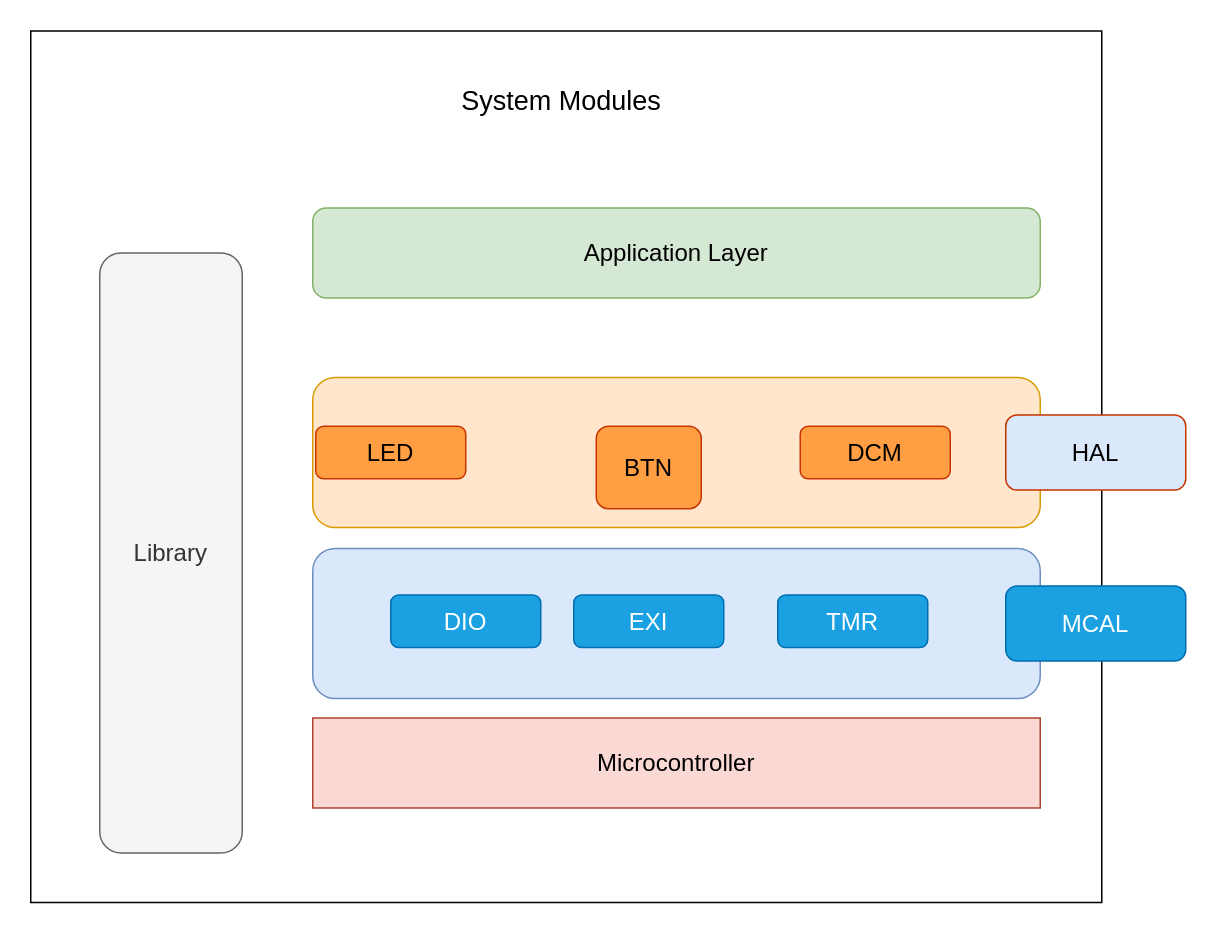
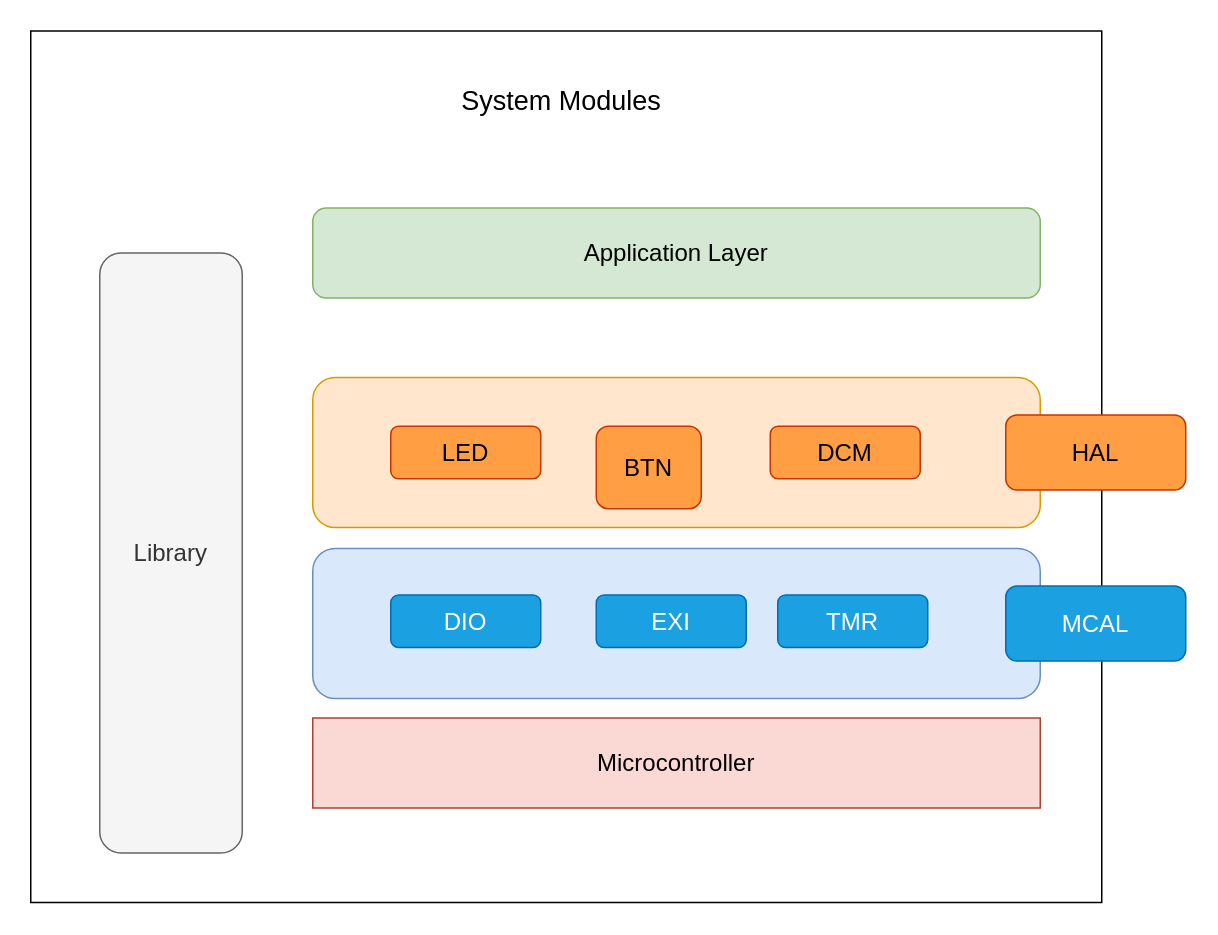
  <mxCell id="0" />
  <mxCell id="1" parent="0" />
  <mxCell id="2" value="" style="rounded=0;whiteSpace=wrap;html=1;fontSize=16;" vertex="1" parent="1"><mxGeometry x="20" y="20" width="714" height="581" as="geometry" /></mxCell>
  <mxCell id="3" value="" style="rounded=1;whiteSpace=wrap;html=1;fontSize=16;fillColor=#dae8fc;strokeColor=#6c8ebf;" vertex="1" parent="1"><mxGeometry x="208" y="365" width="485" height="100" as="geometry" /></mxCell>
  <mxCell id="4" value="" style="rounded=1;whiteSpace=wrap;html=1;fontSize=16;fillColor=#ffe6cc;strokeColor=#d79b00;" vertex="1" parent="1"><mxGeometry x="208" y="251" width="485" height="100" as="geometry" /></mxCell>
  <mxCell id="5" value="Application Layer" style="rounded=1;whiteSpace=wrap;html=1;fontSize=16;fillColor=#d5e8d4;strokeColor=#82b366;" vertex="1" parent="1"><mxGeometry x="208" y="138" width="485" height="60" as="geometry" /></mxCell>
  <mxCell id="6" value="Library" style="rounded=1;whiteSpace=wrap;html=1;fontSize=16;fillColor=#f5f5f5;fontColor=#333333;strokeColor=#666666;" vertex="1" parent="1"><mxGeometry x="66" y="168" width="95" height="400" as="geometry" /></mxCell>
  <mxCell id="7" value="&lt;font style=&quot;font-size: 18px;&quot;&gt;System Modules&lt;/font&gt;" style="text;html=1;strokeColor=none;fillColor=none;align=center;verticalAlign=middle;whiteSpace=wrap;rounded=0;fontSize=16;" vertex="1" parent="1"><mxGeometry x="249" y="52" width="250" height="30" as="geometry" /></mxCell>
  <mxCell id="8" value="Microcontroller" style="rounded=0;whiteSpace=wrap;html=1;fontSize=16;fillColor=#fad9d5;strokeColor=#ae4132;" vertex="1" parent="1"><mxGeometry x="208" y="478" width="485" height="60" as="geometry" /></mxCell>
- <mxCell id="9" value="LED" style="rounded=1;whiteSpace=wrap;html=1;fontSize=16;fillColor=#ff9e42;fontColor=#000000;strokeColor=#C73500;" vertex="1" parent="1"><mxGeometry x="210" y="283.5" width="100" height="35" as="geometry" /></mxCell>
- <mxCell id="10" value="HAL" style="rounded=1;whiteSpace=wrap;html=1;fontSize=16;fillColor=#dae8fc;fontColor=#000000;strokeColor=#C73500;" vertex="1" parent="1"><mxGeometry x="670" y="276" width="120" height="50" as="geometry" /></mxCell>
+ <mxCell id="9" value="LED" style="rounded=1;whiteSpace=wrap;html=1;fontSize=16;fillColor=#ff9e42;fontColor=#000000;strokeColor=#C73500;" vertex="1" parent="1"><mxGeometry x="260" y="283.5" width="100" height="35" as="geometry" /></mxCell>
+ <mxCell id="10" value="HAL" style="rounded=1;whiteSpace=wrap;html=1;fontSize=16;fillColor=#ff9e42;fontColor=#000000;strokeColor=#C73500;" vertex="1" parent="1"><mxGeometry x="670" y="276" width="120" height="50" as="geometry" /></mxCell>
  <mxCell id="11" value="BTN" style="rounded=1;whiteSpace=wrap;html=1;fontSize=16;fillColor=#ff9e42;fontColor=#000000;strokeColor=#C73500;" vertex="1" parent="1"><mxGeometry x="397" y="283.5" width="70" height="55" as="geometry" /></mxCell>
- <mxCell id="12" value="DCM" style="rounded=1;whiteSpace=wrap;html=1;fontSize=16;fillColor=#ff9e42;fontColor=#000000;strokeColor=#C73500;" vertex="1" parent="1"><mxGeometry x="533" y="283.5" width="100" height="35" as="geometry" /></mxCell>
+ <mxCell id="12" value="DCM" style="rounded=1;whiteSpace=wrap;html=1;fontSize=16;fillColor=#ff9e42;fontColor=#000000;strokeColor=#C73500;" vertex="1" parent="1"><mxGeometry x="513" y="283.5" width="100" height="35" as="geometry" /></mxCell>
  <mxCell id="13" value="MCAL" style="rounded=1;whiteSpace=wrap;html=1;fontSize=16;fillColor=#1ba1e2;fontColor=#ffffff;strokeColor=#006EAF;" vertex="1" parent="1"><mxGeometry x="670" y="390" width="120" height="50" as="geometry" /></mxCell>
  <mxCell id="14" value="DIO" style="rounded=1;whiteSpace=wrap;html=1;fontSize=16;fillColor=#1ba1e2;fontColor=#ffffff;strokeColor=#006EAF;" vertex="1" parent="1"><mxGeometry x="260" y="396" width="100" height="35" as="geometry" /></mxCell>
  <mxCell id="15" value="TMR" style="rounded=1;whiteSpace=wrap;html=1;fontSize=16;fillColor=#1ba1e2;fontColor=#ffffff;strokeColor=#006EAF;" vertex="1" parent="1"><mxGeometry x="518" y="396" width="100" height="35" as="geometry" /></mxCell>
- <mxCell id="16" value="EXI" style="rounded=1;whiteSpace=wrap;html=1;fontSize=16;fillColor=#1ba1e2;fontColor=#ffffff;strokeColor=#006EAF;" vertex="1" parent="1"><mxGeometry x="382" y="396" width="100" height="35" as="geometry" /></mxCell>
+ <mxCell id="16" value="EXI" style="rounded=1;whiteSpace=wrap;html=1;fontSize=16;fillColor=#1ba1e2;fontColor=#ffffff;strokeColor=#006EAF;" vertex="1" parent="1"><mxGeometry x="397" y="396" width="100" height="35" as="geometry" /></mxCell>
  <mxCell id="17" style="edgeStyle=none;curved=1;rounded=0;orthogonalLoop=1;jettySize=auto;html=1;exitX=0.5;exitY=1;exitDx=0;exitDy=0;fontSize=12;startSize=8;endSize=8;" edge="1" parent="1" source="16" target="16"><mxGeometry relative="1" as="geometry" /></mxCell>
